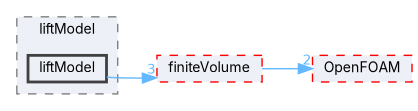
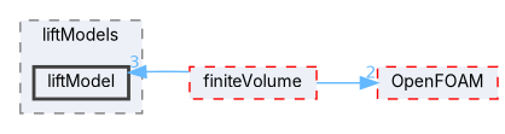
  digraph {
    compound=true
    fontname=Inter
    rankdir=LR
    node [color=red fillcolor="#edf0f7" fontname=Inter fontsize=10 shape=box style="filled,dashed"]
    edge [color=steelblue1 fontcolor=steelblue1 fontname=Inter fontsize=10 labeldistance=1.5 labelfontname=Helvetica labelfontsize=10]
    n1 [color=grey25 height=0.2 label=liftModel style="filled,bold" width=0.4]
    n2 [height=0.2 label=finiteVolume width=0.4]
    n3 [height=0.2 label=OpenFOAM width=0.4]
    subgraph cluster_1 {
      bgcolor="#edf0f7"
      fontsize=10
-     label=liftModel
+     label=liftModels
      pencolor=grey50
      style="filled,dashed"
      n1
    }
-   n1 -> n2 [headlabel=3]
+   n2 -> n1 [headlabel=3]
    n2 -> n3 [headlabel=2]
  }
